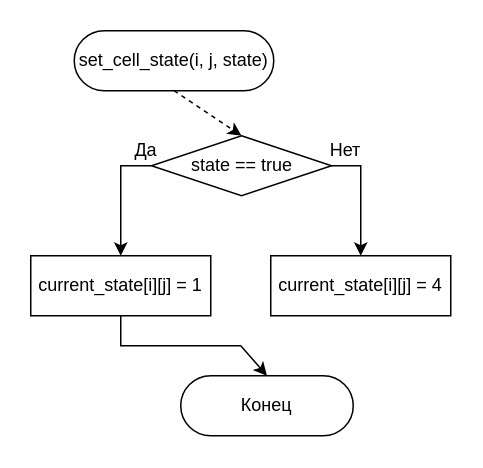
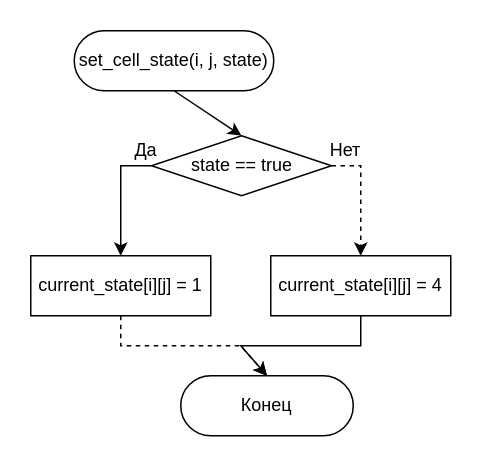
  <mxCell id="0" />
  <mxCell id="1" parent="0" />
  <mxCell id="2" value="set_cell_state(i, j, state)" style="rounded=1;whiteSpace=wrap;html=1;arcSize=50;container=1;" parent="1" vertex="1"><mxGeometry x="49" y="20" width="133" height="40" as="geometry"><mxRectangle x="230" y="79" width="90" height="20" as="alternateBounds" /></mxGeometry></mxCell>
  <mxCell id="3" value="state == true" style="rhombus;whiteSpace=wrap;html=1;" parent="1" vertex="1"><mxGeometry x="100.5" y="90" width="120" height="40" as="geometry" /></mxCell>
- <mxCell id="4" value="" style="endArrow=classic;html=1;rounded=0;exitX=0.5;exitY=1;exitDx=0;exitDy=0;entryX=0.5;entryY=0;entryDx=0;entryDy=0;dashed=1;" parent="1" source="2" target="3" edge="1"><mxGeometry width="50" height="50" relative="1" as="geometry"><mxPoint x="300" y="50" as="sourcePoint" /><mxPoint x="350" y="0" as="targetPoint" /></mxGeometry></mxCell>
+ <mxCell id="4" value="" style="endArrow=classic;html=1;rounded=0;exitX=0.5;exitY=1;exitDx=0;exitDy=0;entryX=0.5;entryY=0;entryDx=0;entryDy=0;" parent="1" source="2" target="3" edge="1"><mxGeometry width="50" height="50" relative="1" as="geometry"><mxPoint x="300" y="50" as="sourcePoint" /><mxPoint x="350" y="0" as="targetPoint" /></mxGeometry></mxCell>
  <mxCell id="5" value="current_state[i][j] = 1" style="rounded=0;whiteSpace=wrap;html=1;" parent="1" vertex="1"><mxGeometry x="20" y="170" width="120" height="40" as="geometry" /></mxCell>
  <mxCell id="6" value="current_state[i][j] = 4" style="rounded=0;whiteSpace=wrap;html=1;" parent="1" vertex="1"><mxGeometry x="180" y="170" width="120" height="40" as="geometry" /></mxCell>
- <mxCell id="7" value="" style="endArrow=classic;html=1;rounded=0;entryX=0.5;entryY=0;entryDx=0;entryDy=0;exitX=1;exitY=0.5;exitDx=0;exitDy=0;" parent="1" source="3" target="6" edge="1"><mxGeometry width="50" height="50" relative="1" as="geometry"><mxPoint x="270" y="160" as="sourcePoint" /><mxPoint x="320" y="110" as="targetPoint" /><Array as="points"><mxPoint x="240" y="110" /></Array></mxGeometry></mxCell>
+ <mxCell id="7" value="" style="endArrow=classic;html=1;rounded=0;entryX=0.5;entryY=0;entryDx=0;entryDy=0;exitX=1;exitY=0.5;exitDx=0;exitDy=0;dashed=1;" parent="1" source="3" target="6" edge="1"><mxGeometry width="50" height="50" relative="1" as="geometry"><mxPoint x="270" y="160" as="sourcePoint" /><mxPoint x="320" y="110" as="targetPoint" /><Array as="points"><mxPoint x="240" y="110" /></Array></mxGeometry></mxCell>
  <mxCell id="8" value="" style="endArrow=classic;html=1;rounded=0;entryX=0.5;entryY=0;entryDx=0;entryDy=0;" parent="1" target="5" edge="1"><mxGeometry width="50" height="50" relative="1" as="geometry"><mxPoint x="100.5" y="110" as="sourcePoint" /><mxPoint x="150.5" y="60" as="targetPoint" /><Array as="points"><mxPoint x="80" y="110" /></Array></mxGeometry></mxCell>
  <mxCell id="9" value="Да" style="text;html=1;strokeColor=none;fillColor=none;align=center;verticalAlign=middle;whiteSpace=wrap;rounded=0;" parent="1" vertex="1"><mxGeometry x="67" y="85" width="60" height="30" as="geometry" /></mxCell>
  <mxCell id="10" value="Нет" style="text;html=1;strokeColor=none;fillColor=none;align=center;verticalAlign=middle;whiteSpace=wrap;rounded=0;" parent="1" vertex="1"><mxGeometry x="200" y="85" width="60" height="30" as="geometry" /></mxCell>
  <mxCell id="11" value="Конец" style="rounded=1;whiteSpace=wrap;html=1;arcSize=50;" parent="1" vertex="1"><mxGeometry x="120" y="250" width="115" height="40" as="geometry" /></mxCell>
- <mxCell id="12" value="" style="endArrow=classic;html=1;rounded=0;exitX=0.5;exitY=1;exitDx=0;exitDy=0;entryX=0.5;entryY=0;entryDx=0;entryDy=0;" parent="1" source="5" target="11" edge="1"><mxGeometry width="50" height="50" relative="1" as="geometry"><mxPoint x="0" y="300" as="sourcePoint" /><mxPoint x="50" y="250" as="targetPoint" /><Array as="points"><mxPoint x="80" y="230" /><mxPoint x="160" y="230" /></Array></mxGeometry></mxCell>
+ <mxCell id="12" value="" style="endArrow=classic;html=1;rounded=0;exitX=0.5;exitY=1;exitDx=0;exitDy=0;entryX=0.5;entryY=0;entryDx=0;entryDy=0;dashed=1;" parent="1" source="5" target="11" edge="1"><mxGeometry width="50" height="50" relative="1" as="geometry"><mxPoint x="0" y="300" as="sourcePoint" /><mxPoint x="50" y="250" as="targetPoint" /><Array as="points"><mxPoint x="80" y="230" /><mxPoint x="160" y="230" /></Array></mxGeometry></mxCell>
+ <mxCell id="13" value="" style="endArrow=classic;html=1;rounded=0;exitX=0.5;exitY=1;exitDx=0;exitDy=0;entryX=0.5;entryY=0;entryDx=0;entryDy=0;" parent="1" source="6" target="11" edge="1"><mxGeometry width="50" height="50" relative="1" as="geometry"><mxPoint x="370" y="290" as="sourcePoint" /><mxPoint x="420" y="240" as="targetPoint" /><Array as="points"><mxPoint x="240" y="230" /><mxPoint x="160" y="230" /></Array></mxGeometry></mxCell>
